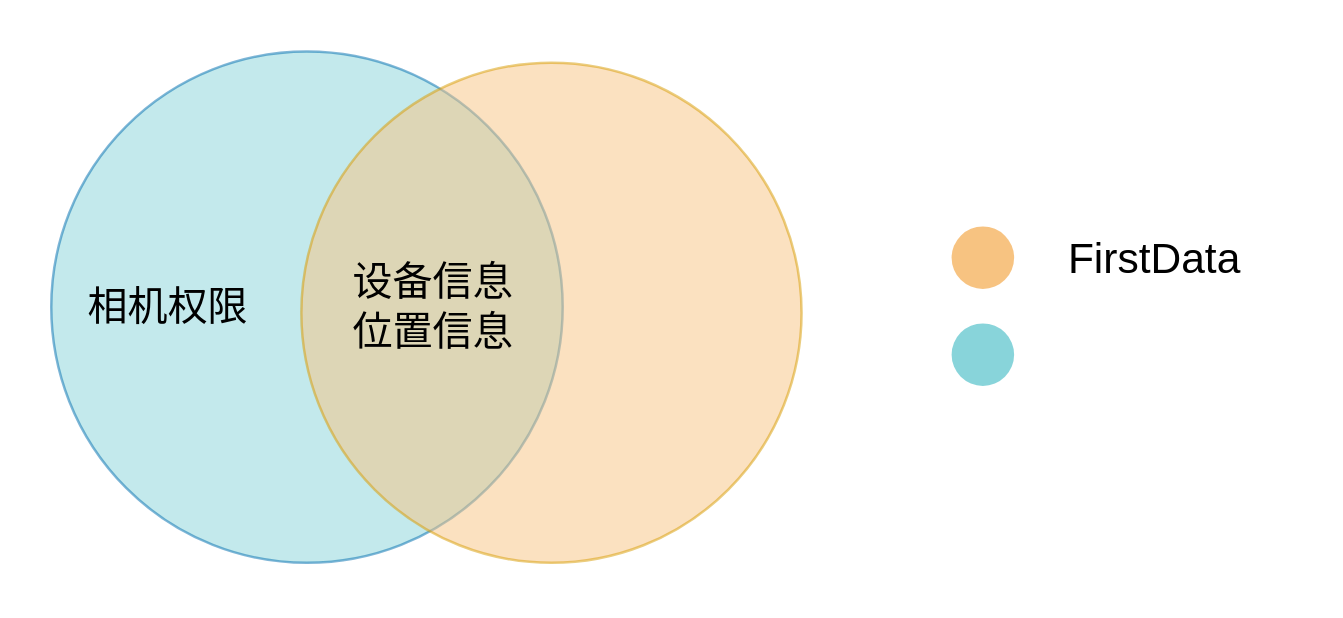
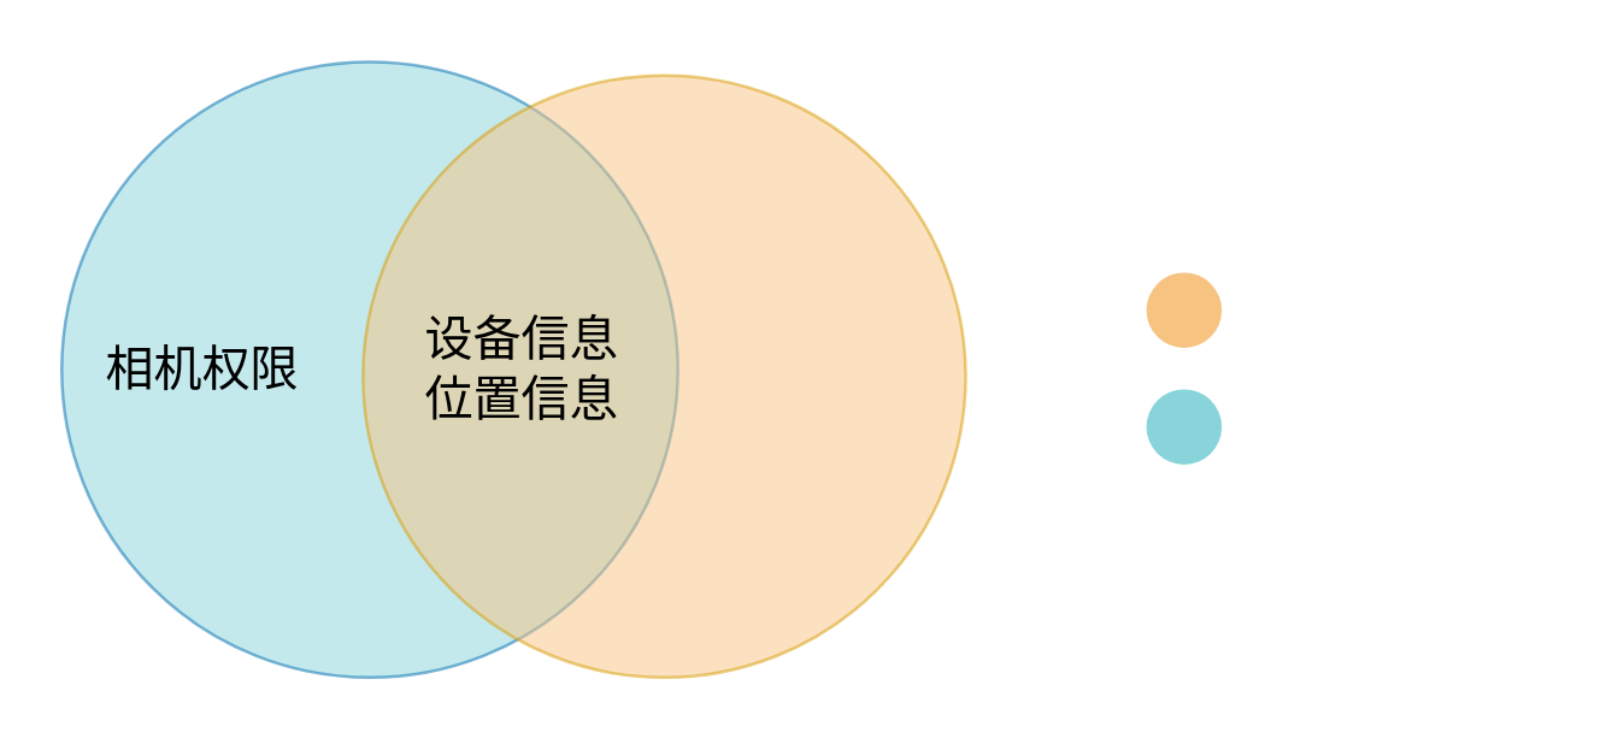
  <mxCell id="0" />
  <mxCell id="1" parent="0" />
  <mxCell id="2" value="&lt;div style=&quot;text-align: center ; font-size: 16px&quot;&gt;&lt;br&gt;&lt;/div&gt;" style="ellipse;whiteSpace=wrap;html=1;aspect=fixed;rounded=1;shadow=0;glass=0;labelBackgroundColor=none;strokeColor=none;strokeWidth=1;fillColor=#F08705;gradientColor=none;fontFamily=Helvetica;fontSize=16;fontColor=#2F5B7C;align=center;opacity=50;verticalAlign=top;spacing=15;" parent="1" vertex="1"><mxGeometry x="380" y="90" width="25" height="25" as="geometry" /></mxCell>
  <mxCell id="3" value="&lt;font color=&quot;#000000&quot;&gt;相机权限&lt;/font&gt;" style="ellipse;whiteSpace=wrap;html=1;aspect=fixed;rounded=1;shadow=0;glass=0;labelBackgroundColor=none;strokeColor=#006EAF;strokeWidth=1;fillColor=#88d4da;fontFamily=Helvetica;fontSize=16;fontColor=#ffffff;align=left;opacity=50;spacing=15;" parent="1" vertex="1"><mxGeometry x="20" y="20" width="204.5" height="204.5" as="geometry" /></mxCell>
  <mxCell id="4" value="" style="ellipse;whiteSpace=wrap;html=1;aspect=fixed;rounded=1;shadow=0;glass=0;labelBackgroundColor=none;strokeColor=#d79b00;strokeWidth=1;fillColor=#f7c382;fontFamily=Helvetica;fontSize=16;align=right;opacity=50;spacing=15;movable=1;resizable=1;rotatable=1;deletable=1;editable=1;locked=0;connectable=1;" parent="1" vertex="1"><mxGeometry x="120" y="24.5" width="200" height="200" as="geometry" /></mxCell>
  <mxCell id="5" value="&lt;font color=&quot;#000000&quot;&gt;设备信息&lt;/font&gt;&lt;div&gt;&lt;font color=&quot;#000000&quot;&gt;位置信息&lt;/font&gt;&lt;/div&gt;" style="text;html=1;strokeColor=none;fillColor=none;align=center;verticalAlign=middle;whiteSpace=wrap;rounded=0;shadow=0;glass=0;labelBackgroundColor=none;fontFamily=Helvetica;fontSize=16;fontColor=#2F5B7C;movable=1;resizable=1;rotatable=1;deletable=1;editable=1;locked=0;connectable=1;" parent="1" vertex="1"><mxGeometry x="130" y="111.63" width="85.5" height="21.25" as="geometry" /></mxCell>
  <mxCell id="6" value="" style="ellipse;whiteSpace=wrap;html=1;aspect=fixed;rounded=1;shadow=0;glass=0;labelBackgroundColor=none;strokeColor=none;strokeWidth=1;fillColor=#12AAB5;gradientColor=none;fontFamily=Helvetica;fontSize=16;fontColor=#2F5B7C;align=center;opacity=50;spacing=15;" parent="1" vertex="1"><mxGeometry x="380" y="128.75" width="25" height="25" as="geometry" /></mxCell>
- <mxCell id="7" value="FirstData" style="text;resizable=0;points=[];autosize=1;align=left;verticalAlign=top;spacingTop=-4;fontSize=17;fontFamily=Helvetica;fontColor=#000000;textShadow=0;" parent="1" vertex="1"><mxGeometry x="425" y="90" width="90" height="30" as="geometry" /></mxCell>
